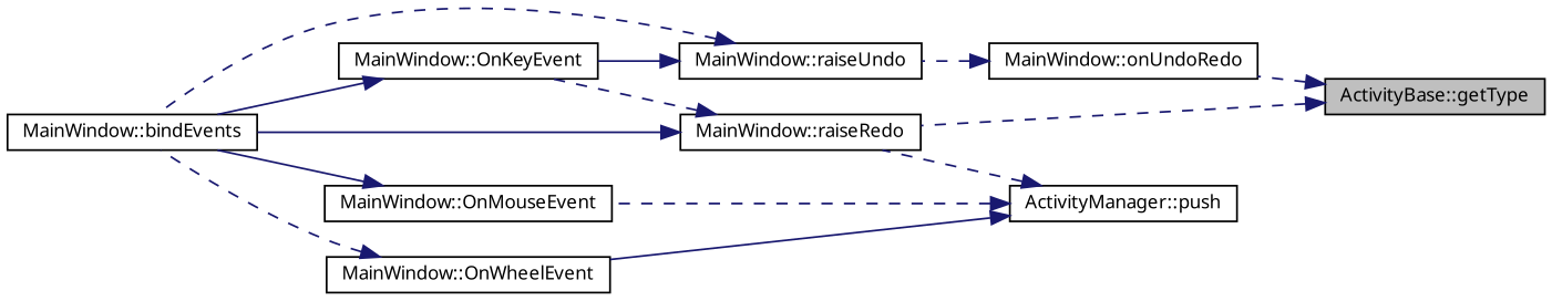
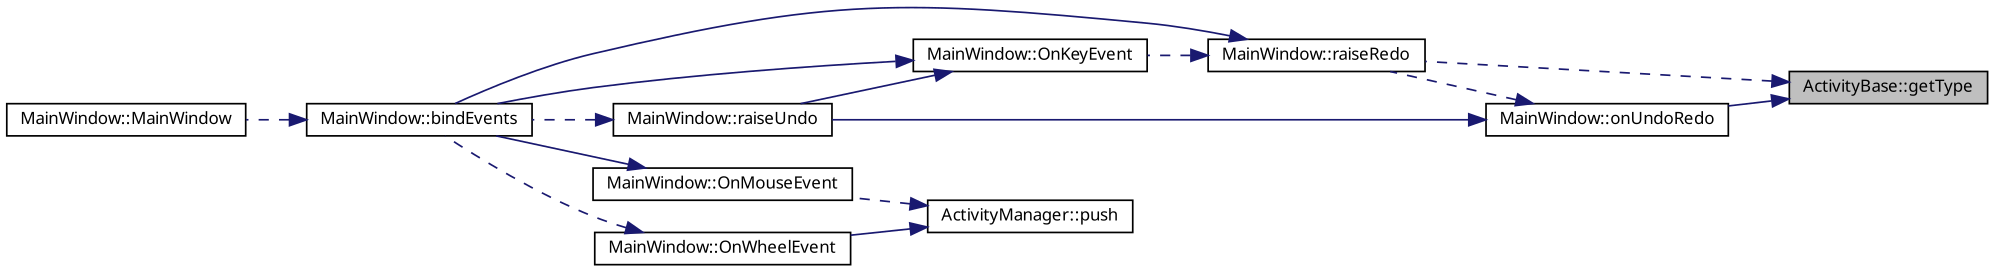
  digraph {
    fontname="Noto Sans"
    rankdir=RL
    node [color=black fillcolor=white fontname="Noto Sans" fontsize=10 shape=record style=filled]
    edge [color=midnightblue dir=back fontname="Noto Sans" fontsize=10 labelfontname=Helvetica labelfontsize=10 style=solid]
    n1 [fillcolor=grey75 fontcolor=black height=0.2 label="ActivityBase::getType" width=0.4]
    n2 [height=0.2 label="MainWindow::onUndoRedo" width=0.4]
    n3 [height=0.2 label="MainWindow::raiseRedo" width=0.4]
    n4 [height=0.2 label="MainWindow::raiseUndo" width=0.4]
    n5 [height=0.2 label="ActivityManager::push" width=0.4]
    n6 [height=0.2 label="MainWindow::OnMouseEvent" width=0.4]
    n7 [height=0.2 label="MainWindow::OnWheelEvent" width=0.4]
    n8 [height=0.2 label="MainWindow::bindEvents" width=0.4]
    n9 [height=0.2 label="MainWindow::OnKeyEvent" width=0.4]
-   n1 -> n2 [style=dashed]
+   n10 [height=0.2 label="MainWindow::MainWindow" width=0.4]
+   n1 -> n2
    n1 -> n3 [style=dashed]
-   n5 -> n3 [style=dashed]
-   n2 -> n4 [style=dashed]
+   n2 -> n3 [style=dashed]
+   n2 -> n4
    n3 -> n8
    n3 -> n9 [style=dashed]
    n4 -> n8 [style=dashed]
-   n4 -> n9
+   n9 -> n4
    n5 -> n6 [style=dashed]
    n5 -> n7
    n6 -> n8
    n7 -> n8 [style=dashed]
+   n8 -> n10 [style=dashed]
    n9 -> n8
  }
